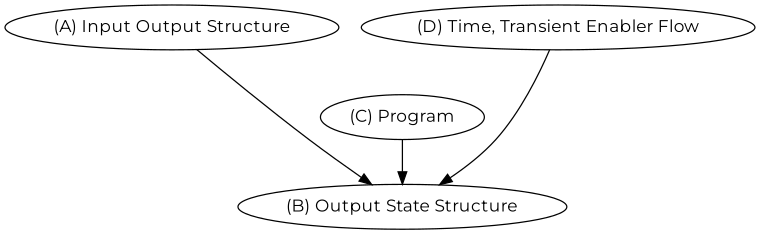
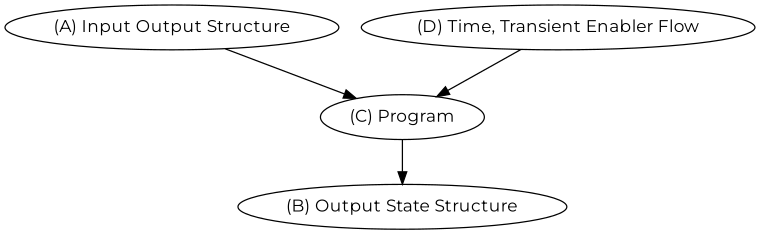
  digraph {
    fontname=Montserrat
    node [fontname=Montserrat]
    edge [fontname=Montserrat]
    n1 [label="(A) Input Output Structure"]
    "(B) Output State Structure"
    "(C) Program"
    "(D) Time, Transient Enabler Flow"
-   n1 -> "(B) Output State Structure"
+   n1 -> "(C) Program"
    "(C) Program" -> "(B) Output State Structure"
-   "(D) Time, Transient Enabler Flow" -> "(B) Output State Structure"
+   "(D) Time, Transient Enabler Flow" -> "(C) Program"
  }
